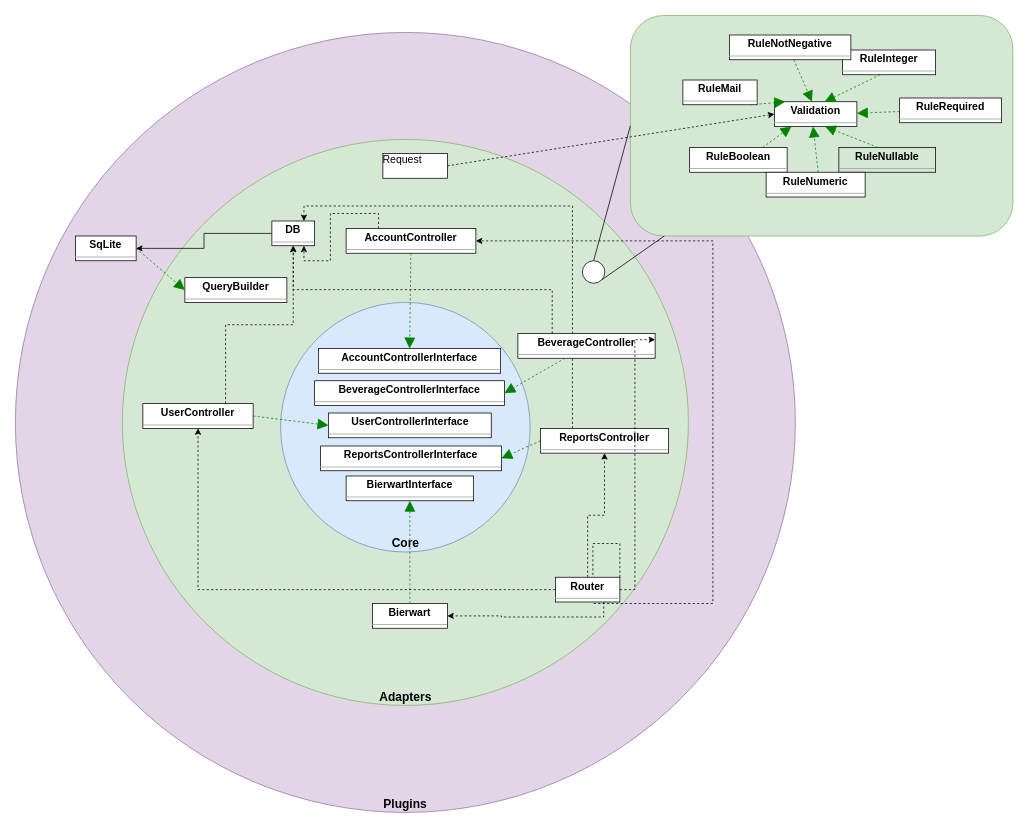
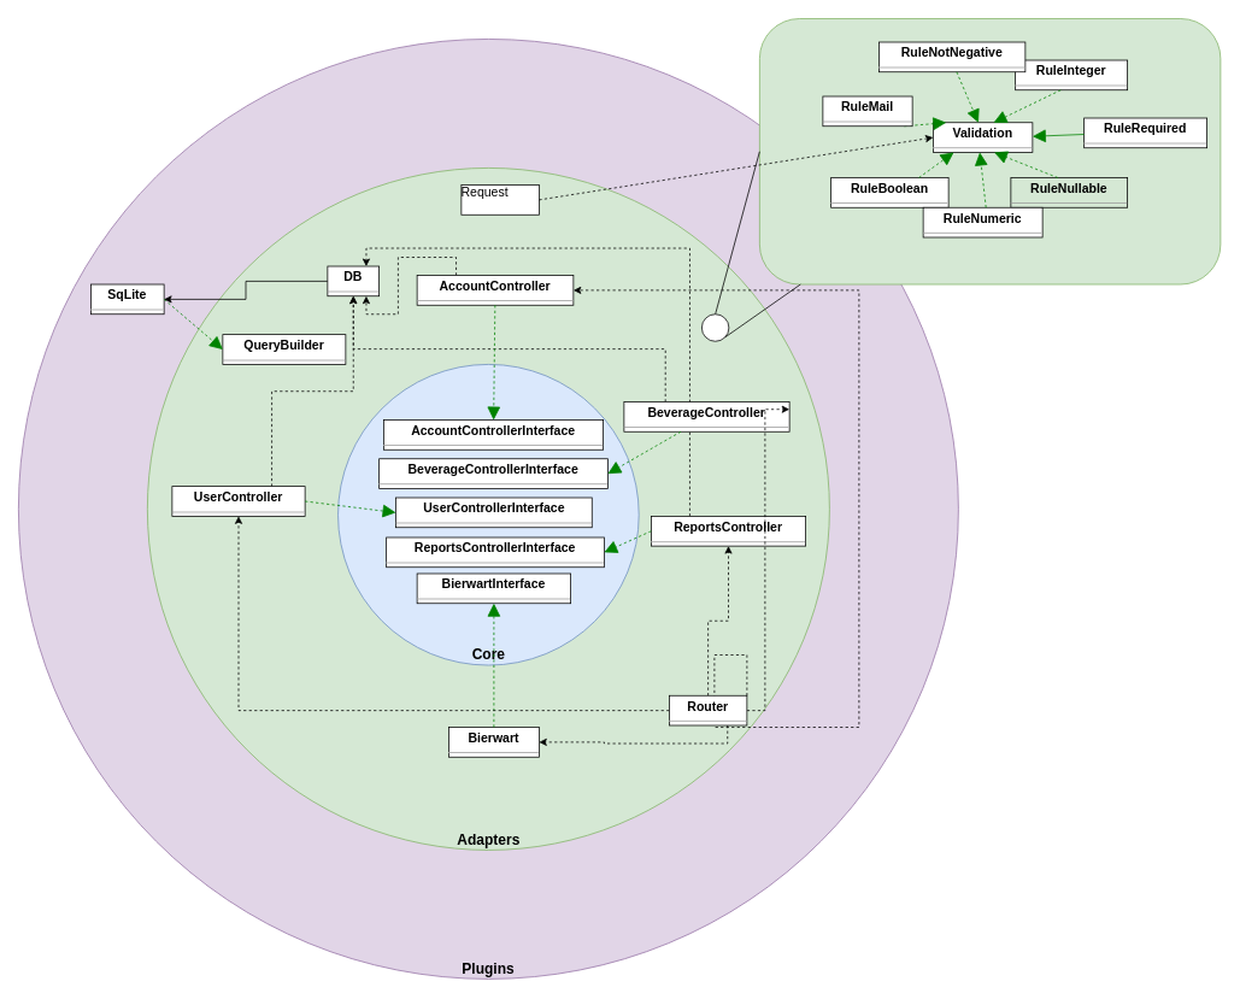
  <mxCell id="0" />
  <mxCell id="1" parent="0" />
  <mxCell id="2" value="&lt;div&gt;Plugins&lt;/div&gt;" style="ellipse;whiteSpace=wrap;html=1;aspect=fixed;fillColor=#e1d5e7;strokeColor=#9673a6;verticalAlign=bottom;fontSize=16;fontStyle=1" vertex="1" parent="1"><mxGeometry x="20" y="42.57" width="1040" height="1040" as="geometry" /></mxCell>
  <mxCell id="3" value="" style="rounded=1;whiteSpace=wrap;html=1;fontFamily=Helvetica;fontSize=16;fillColor=#d5e8d4;strokeColor=#82b366;" vertex="1" parent="1"><mxGeometry x="840" y="20" width="510" height="294" as="geometry" /></mxCell>
  <mxCell id="4" value="&lt;p style=&quot;margin:0px;margin-top:4px;text-align:center;&quot;&gt;&lt;b&gt;RuleBoolean&lt;/b&gt;&lt;/p&gt;&lt;hr size=&quot;1&quot;/&gt;" style="verticalAlign=top;align=left;overflow=fill;fontSize=14;fontFamily=Helvetica;html=1;rounded=0;shadow=0;comic=0;labelBackgroundColor=none;strokeWidth=1;" vertex="1" parent="1"><mxGeometry x="919" y="196" width="130" height="33" as="geometry" /></mxCell>
  <mxCell id="5" value="&lt;p style=&quot;margin:0px;margin-top:4px;text-align:center;&quot;&gt;&lt;b&gt;RuleInteger&lt;/b&gt;&lt;/p&gt;&lt;hr size=&quot;1&quot;/&gt;" style="verticalAlign=top;align=left;overflow=fill;fontSize=14;fontFamily=Helvetica;html=1;rounded=0;shadow=0;comic=0;labelBackgroundColor=none;strokeWidth=1;" vertex="1" parent="1"><mxGeometry x="1123" y="66" width="124" height="33" as="geometry" /></mxCell>
  <mxCell id="6" value="&lt;p style=&quot;margin:0px;margin-top:4px;text-align:center;&quot;&gt;&lt;b&gt;RuleNotNegative&lt;/b&gt;&lt;/p&gt;&lt;hr size=&quot;1&quot;/&gt;" style="verticalAlign=top;align=left;overflow=fill;fontSize=14;fontFamily=Helvetica;html=1;rounded=0;shadow=0;comic=0;labelBackgroundColor=none;strokeWidth=1;" vertex="1" parent="1"><mxGeometry x="972" y="46" width="162" height="33" as="geometry" /></mxCell>
  <mxCell id="7" value="&lt;p style=&quot;margin:0px;margin-top:4px;text-align:center;&quot;&gt;&lt;b&gt;RuleNullable&lt;/b&gt;&lt;/p&gt;&lt;hr size=&quot;1&quot;/&gt;" style="verticalAlign=top;align=left;overflow=fill;fontSize=14;fontFamily=Helvetica;html=1;rounded=0;shadow=0;comic=0;labelBackgroundColor=none;strokeWidth=1;fillColor=#d5e8d4;" vertex="1" parent="1"><mxGeometry x="1118" y="196" width="129" height="33" as="geometry" /></mxCell>
  <mxCell id="8" value="&lt;p style=&quot;margin:0px;margin-top:4px;text-align:center;&quot;&gt;&lt;b&gt;RuleNumeric&lt;/b&gt;&lt;/p&gt;&lt;hr size=&quot;1&quot;/&gt;" style="verticalAlign=top;align=left;overflow=fill;fontSize=14;fontFamily=Helvetica;html=1;rounded=0;shadow=0;comic=0;labelBackgroundColor=none;strokeWidth=1;" vertex="1" parent="1"><mxGeometry x="1021" y="229" width="132" height="33" as="geometry" /></mxCell>
  <mxCell id="9" value="&lt;p style=&quot;margin:0px;margin-top:4px;text-align:center;&quot;&gt;&lt;b&gt;RuleRequired&lt;/b&gt;&lt;/p&gt;&lt;hr size=&quot;1&quot;/&gt;" style="verticalAlign=top;align=left;overflow=fill;fontSize=14;fontFamily=Helvetica;html=1;rounded=0;shadow=0;comic=0;labelBackgroundColor=none;strokeWidth=1;" vertex="1" parent="1"><mxGeometry x="1199" y="130" width="136" height="33" as="geometry" /></mxCell>
  <mxCell id="10" value="&lt;p style=&quot;margin:0px;margin-top:4px;text-align:center;&quot;&gt;&lt;b&gt;Validation&lt;/b&gt;&lt;/p&gt;&lt;hr size=&quot;1&quot;/&gt;" style="verticalAlign=top;align=left;overflow=fill;fontSize=14;fontFamily=Helvetica;html=1;rounded=0;shadow=0;comic=0;labelBackgroundColor=none;strokeWidth=1;" vertex="1" parent="1"><mxGeometry x="1032" y="135" width="110" height="33" as="geometry" /></mxCell>
  <mxCell id="11" value="" style="html=1;rounded=1;;dashed=1;startArrow=none;endArrow=block;endSize=12;strokeColor=#008200;exitX=0.748;exitY=0.000;exitDx=0;exitDy=0;entryX=0.207;entryY=1.000;entryDx=0;entryDy=0;" edge="1" parent="1" source="4" target="10"><mxGeometry width="50" height="50" relative="1" as="geometry"><Array as="points" /></mxGeometry></mxCell>
  <mxCell id="12" value="" style="html=1;rounded=1;;dashed=1;startArrow=none;endArrow=block;endSize=12;strokeColor=#008200;exitX=0.405;exitY=1.000;exitDx=0;exitDy=0;entryX=0.608;entryY=0.001;entryDx=0;entryDy=0;" edge="1" parent="1" source="5" target="10"><mxGeometry width="50" height="50" relative="1" as="geometry"><Array as="points" /></mxGeometry></mxCell>
  <mxCell id="13" value="" style="html=1;rounded=1;;dashed=1;startArrow=none;endArrow=block;endSize=12;strokeColor=#008200;exitX=0.909;exitY=1.000;exitDx=0;exitDy=0;entryX=0.132;entryY=0.000;entryDx=0;entryDy=0;" edge="1" parent="1" source="18" target="10"><mxGeometry width="50" height="50" relative="1" as="geometry"><Array as="points" /></mxGeometry></mxCell>
  <mxCell id="14" value="" style="html=1;rounded=1;;dashed=1;startArrow=none;endArrow=block;endSize=12;strokeColor=#008200;exitX=0.531;exitY=0.999;exitDx=0;exitDy=0;entryX=0.455;entryY=0.001;entryDx=0;entryDy=0;" edge="1" parent="1" source="6" target="10"><mxGeometry width="50" height="50" relative="1" as="geometry"><Array as="points" /></mxGeometry></mxCell>
  <mxCell id="15" value="" style="html=1;rounded=1;;dashed=1;startArrow=none;endArrow=block;endSize=12;strokeColor=#008200;exitX=0.403;exitY=0.001;exitDx=0;exitDy=0;entryX=0.614;entryY=1.000;entryDx=0;entryDy=0;" edge="1" parent="1" source="7" target="10"><mxGeometry width="50" height="50" relative="1" as="geometry"><Array as="points" /></mxGeometry></mxCell>
  <mxCell id="16" value="" style="html=1;rounded=1;;dashed=1;startArrow=none;endArrow=block;endSize=12;strokeColor=#008200;exitX=0.526;exitY=0.001;exitDx=0;exitDy=0;entryX=0.469;entryY=1.000;entryDx=0;entryDy=0;" edge="1" parent="1" source="8" target="10"><mxGeometry width="50" height="50" relative="1" as="geometry"><Array as="points" /></mxGeometry></mxCell>
- <mxCell id="17" value="" style="html=1;rounded=1;;dashed=1;startArrow=none;endArrow=block;endSize=12;strokeColor=#008200;exitX=0.000;exitY=0.546;exitDx=0;exitDy=0;entryX=1.000;entryY=0.463;entryDx=0;entryDy=0;" edge="1" parent="1" source="9" target="10"><mxGeometry width="50" height="50" relative="1" as="geometry"><Array as="points" /></mxGeometry></mxCell>
+ <mxCell id="17" value="" style="html=1;rounded=1;dashed=0;startArrow=none;endArrow=block;endSize=12;strokeColor=#008200;exitX=0.000;exitY=0.546;exitDx=0;exitDy=0;entryX=1.000;entryY=0.463;entryDx=0;entryDy=0;" edge="1" parent="1" source="9" target="10"><mxGeometry width="50" height="50" relative="1" as="geometry"><Array as="points" /></mxGeometry></mxCell>
  <mxCell id="18" value="&lt;p style=&quot;margin:0px;margin-top:4px;text-align:center;&quot;&gt;&lt;b&gt;RuleMail&lt;/b&gt;&lt;/p&gt;&lt;hr size=&quot;1&quot;/&gt;" style="verticalAlign=top;align=left;overflow=fill;fontSize=14;fontFamily=Helvetica;html=1;rounded=0;shadow=0;comic=0;labelBackgroundColor=none;strokeWidth=1;" vertex="1" parent="1"><mxGeometry x="910" y="106" width="99" height="33" as="geometry" /></mxCell>
  <mxCell id="19" value="&lt;div style=&quot;font-size: 16px;&quot;&gt;Adapters&lt;/div&gt;" style="ellipse;whiteSpace=wrap;html=1;aspect=fixed;fillColor=#d5e8d4;strokeColor=#82b366;verticalAlign=bottom;fontSize=16;fontStyle=1" vertex="1" parent="1"><mxGeometry x="162.652" y="185.217" width="754.696" height="754.696" as="geometry" /></mxCell>
  <mxCell id="20" value="&lt;b&gt;&lt;font style=&quot;font-size: 16px&quot;&gt;Core&lt;/font&gt;&lt;/b&gt;" style="ellipse;whiteSpace=wrap;html=1;aspect=fixed;fillColor=#dae8fc;strokeColor=#6c8ebf;verticalAlign=bottom;" vertex="1" parent="1"><mxGeometry x="373.565" y="402.522" width="332.87" height="332.87" as="geometry" /></mxCell>
  <mxCell id="21" style="edgeStyle=orthogonalEdgeStyle;shape=connector;rounded=0;orthogonalLoop=1;jettySize=auto;html=1;exitX=0.25;exitY=0;exitDx=0;exitDy=0;entryX=0.75;entryY=0;entryDx=0;entryDy=0;dashed=1;labelBackgroundColor=default;fontFamily=Helvetica;fontSize=16;fontColor=default;endArrow=classic;strokeColor=default;" edge="1" parent="1" source="22" target="44"><mxGeometry relative="1" as="geometry" /></mxCell>
  <mxCell id="22" value="&lt;p style=&quot;margin:0px;margin-top:4px;text-align:center;&quot;&gt;&lt;b&gt;ReportsController&lt;/b&gt;&lt;/p&gt;&lt;hr size=&quot;1&quot;/&gt;" style="verticalAlign=top;align=left;overflow=fill;fontSize=14;fontFamily=Helvetica;html=1;rounded=0;shadow=0;comic=0;labelBackgroundColor=none;strokeWidth=1;" vertex="1" parent="1"><mxGeometry x="720" y="570.5" width="171" height="33" as="geometry" /></mxCell>
  <mxCell id="23" value="&lt;p style=&quot;margin:0px;margin-top:4px;text-align:center;&quot;&gt;&lt;b&gt;ReportsControllerInterface&lt;/b&gt;&lt;/p&gt;&lt;hr size=&quot;1&quot;/&gt;" style="verticalAlign=top;align=left;overflow=fill;fontSize=14;fontFamily=Helvetica;html=1;rounded=0;shadow=0;comic=0;labelBackgroundColor=none;strokeWidth=1;" vertex="1" parent="1"><mxGeometry x="427" y="594" width="241" height="33" as="geometry" /></mxCell>
  <mxCell id="24" value="" style="html=1;rounded=1;;dashed=1;startArrow=none;endArrow=block;endSize=12;strokeColor=#008200;exitX=0;exitY=0.5;exitDx=0;exitDy=0;entryX=1;entryY=0.5;entryDx=0;entryDy=0;" edge="1" parent="1" source="22" target="23"><mxGeometry width="50" height="50" relative="1" as="geometry"><Array as="points" /></mxGeometry></mxCell>
  <mxCell id="25" value="&lt;p style=&quot;margin:0px;margin-top:4px;text-align:center;&quot;&gt;&lt;b&gt;BierwartInterface&lt;/b&gt;&lt;/p&gt;&lt;hr size=&quot;1&quot;/&gt;" style="verticalAlign=top;align=left;overflow=fill;fontSize=14;fontFamily=Helvetica;html=1;rounded=0;shadow=0;comic=0;labelBackgroundColor=none;strokeWidth=1;" vertex="1" parent="1"><mxGeometry x="461" y="634" width="170" height="33" as="geometry" /></mxCell>
  <mxCell id="26" value="&lt;p style=&quot;margin:0px;margin-top:4px;text-align:center;&quot;&gt;&lt;b&gt;Bierwart&lt;/b&gt;&lt;/p&gt;&lt;hr size=&quot;1&quot;/&gt;" style="verticalAlign=top;align=left;overflow=fill;fontSize=14;fontFamily=Helvetica;html=1;rounded=0;shadow=0;comic=0;labelBackgroundColor=none;strokeWidth=1;" vertex="1" parent="1"><mxGeometry x="496" y="804" width="100" height="33" as="geometry" /></mxCell>
  <mxCell id="27" value="" style="html=1;rounded=1;;dashed=1;startArrow=none;endArrow=block;endSize=12;strokeColor=#008200;exitX=0.5;exitY=0;exitDx=0;exitDy=0;" edge="1" parent="1" source="26" target="25"><mxGeometry width="50" height="50" relative="1" as="geometry"><Array as="points" /></mxGeometry></mxCell>
  <mxCell id="28" style="edgeStyle=orthogonalEdgeStyle;shape=connector;rounded=0;orthogonalLoop=1;jettySize=auto;html=1;exitX=0.75;exitY=0;exitDx=0;exitDy=0;dashed=1;labelBackgroundColor=default;fontFamily=Helvetica;fontSize=16;fontColor=default;endArrow=classic;strokeColor=default;" edge="1" parent="1" source="29" target="44"><mxGeometry relative="1" as="geometry" /></mxCell>
  <mxCell id="29" value="&lt;p style=&quot;margin:0px;margin-top:4px;text-align:center;&quot;&gt;&lt;b&gt;UserController&lt;/b&gt;&lt;/p&gt;&lt;hr size=&quot;1&quot;/&gt;" style="verticalAlign=top;align=left;overflow=fill;fontSize=14;fontFamily=Helvetica;html=1;rounded=0;shadow=0;comic=0;labelBackgroundColor=none;strokeWidth=1;" vertex="1" parent="1"><mxGeometry x="190" y="537.5" width="147" height="33" as="geometry" /></mxCell>
  <mxCell id="30" value="&lt;p style=&quot;margin:0px;margin-top:4px;text-align:center;&quot;&gt;&lt;b&gt;UserControllerInterface&lt;/b&gt;&lt;/p&gt;&lt;hr size=&quot;1&quot;/&gt;" style="verticalAlign=top;align=left;overflow=fill;fontSize=14;fontFamily=Helvetica;html=1;rounded=0;shadow=0;comic=0;labelBackgroundColor=none;strokeWidth=1;" vertex="1" parent="1"><mxGeometry x="437.5" y="550" width="217" height="33" as="geometry" /></mxCell>
  <mxCell id="31" value="" style="html=1;rounded=1;;dashed=1;startArrow=none;endArrow=block;endSize=12;strokeColor=#008200;exitX=1.000;exitY=0.500;exitDx=0;exitDy=0;entryX=0.000;entryY=0.500;entryDx=0;entryDy=0;" edge="1" parent="1" source="29" target="30"><mxGeometry width="50" height="50" relative="1" as="geometry"><Array as="points" /></mxGeometry></mxCell>
  <mxCell id="32" style="edgeStyle=orthogonalEdgeStyle;shape=connector;rounded=0;orthogonalLoop=1;jettySize=auto;html=1;exitX=0.25;exitY=0;exitDx=0;exitDy=0;entryX=0.75;entryY=1;entryDx=0;entryDy=0;dashed=1;labelBackgroundColor=default;fontFamily=Helvetica;fontSize=16;fontColor=default;endArrow=classic;strokeColor=default;" edge="1" parent="1" source="33" target="44"><mxGeometry relative="1" as="geometry" /></mxCell>
  <mxCell id="33" value="&lt;p style=&quot;margin:0px;margin-top:4px;text-align:center;&quot;&gt;&lt;b&gt;AccountController&lt;/b&gt;&lt;/p&gt;&lt;hr size=&quot;1&quot;/&gt;" style="verticalAlign=top;align=left;overflow=fill;fontSize=14;fontFamily=Helvetica;html=1;rounded=0;shadow=0;comic=0;labelBackgroundColor=none;strokeWidth=1;" vertex="1" parent="1"><mxGeometry x="461" y="304" width="173" height="33" as="geometry" /></mxCell>
  <mxCell id="34" style="edgeStyle=orthogonalEdgeStyle;shape=connector;rounded=0;orthogonalLoop=1;jettySize=auto;html=1;exitX=0.25;exitY=0;exitDx=0;exitDy=0;dashed=1;labelBackgroundColor=default;fontFamily=Helvetica;fontSize=16;fontColor=default;endArrow=classic;strokeColor=default;" edge="1" parent="1" source="35" target="44"><mxGeometry relative="1" as="geometry" /></mxCell>
  <mxCell id="35" value="&lt;p style=&quot;margin:0px;margin-top:4px;text-align:center;&quot;&gt;&lt;b&gt;BeverageController&lt;/b&gt;&lt;/p&gt;&lt;hr size=&quot;1&quot;/&gt;" style="verticalAlign=top;align=left;overflow=fill;fontSize=14;fontFamily=Helvetica;html=1;rounded=0;shadow=0;comic=0;labelBackgroundColor=none;strokeWidth=1;" vertex="1" parent="1"><mxGeometry x="690" y="444" width="183" height="33" as="geometry" /></mxCell>
  <mxCell id="36" value="&lt;p style=&quot;margin:0px;margin-top:4px;text-align:center;&quot;&gt;&lt;b&gt;BeverageControllerInterface&lt;/b&gt;&lt;/p&gt;&lt;hr size=&quot;1&quot;/&gt;" style="verticalAlign=top;align=left;overflow=fill;fontSize=14;fontFamily=Helvetica;html=1;rounded=0;shadow=0;comic=0;labelBackgroundColor=none;strokeWidth=1;" vertex="1" parent="1"><mxGeometry x="419" y="507" width="253" height="33" as="geometry" /></mxCell>
  <mxCell id="37" value="" style="html=1;rounded=1;;dashed=1;startArrow=none;endArrow=block;endSize=12;strokeColor=#008200;entryX=1;entryY=0.5;entryDx=0;entryDy=0;" edge="1" parent="1" source="35" target="36"><mxGeometry width="50" height="50" relative="1" as="geometry"><Array as="points" /></mxGeometry></mxCell>
  <mxCell id="38" value="&lt;p style=&quot;margin:0px;margin-top:4px;text-align:center;&quot;&gt;&lt;b&gt;AccountControllerInterface&lt;/b&gt;&lt;/p&gt;&lt;hr size=&quot;1&quot;/&gt;" style="verticalAlign=top;align=left;overflow=fill;fontSize=14;fontFamily=Helvetica;html=1;rounded=0;shadow=0;comic=0;labelBackgroundColor=none;strokeWidth=1;" vertex="1" parent="1"><mxGeometry x="424" y="464" width="243" height="33" as="geometry" /></mxCell>
  <mxCell id="39" value="" style="html=1;rounded=1;;dashed=1;startArrow=none;endArrow=block;endSize=12;strokeColor=#008200;" edge="1" parent="1" source="33" target="38"><mxGeometry width="50" height="50" relative="1" as="geometry"><Array as="points" /></mxGeometry></mxCell>
  <mxCell id="40" value="&lt;p style=&quot;margin:0px;margin-top:4px;text-align:center;&quot;&gt;&lt;b&gt;QueryBuilder&lt;/b&gt;&lt;/p&gt;&lt;hr size=&quot;1&quot;/&gt;" style="verticalAlign=top;align=left;overflow=fill;fontSize=14;fontFamily=Helvetica;html=1;rounded=0;shadow=0;comic=0;labelBackgroundColor=none;strokeWidth=1;" vertex="1" parent="1"><mxGeometry x="246" y="369.52" width="136" height="33" as="geometry" /></mxCell>
  <mxCell id="41" value="&lt;p style=&quot;margin:0px;margin-top:4px;text-align:center;&quot;&gt;&lt;b&gt;SqLite&lt;/b&gt;&lt;/p&gt;&lt;hr size=&quot;1&quot;/&gt;" style="verticalAlign=top;align=left;overflow=fill;fontSize=14;fontFamily=Helvetica;html=1;rounded=0;shadow=0;comic=0;labelBackgroundColor=none;strokeWidth=1;" vertex="1" parent="1"><mxGeometry x="100" y="314" width="81" height="33" as="geometry" /></mxCell>
  <mxCell id="42" value="" style="html=1;rounded=1;;dashed=1;startArrow=none;endArrow=block;endSize=12;strokeColor=#008200;exitX=1.000;exitY=0.500;exitDx=0;exitDy=0;entryX=0.000;entryY=0.500;entryDx=0;entryDy=0;" edge="1" parent="1" source="41" target="40"><mxGeometry width="50" height="50" relative="1" as="geometry"><Array as="points" /></mxGeometry></mxCell>
  <mxCell id="43" style="edgeStyle=orthogonalEdgeStyle;rounded=0;orthogonalLoop=1;jettySize=auto;html=1;exitX=0;exitY=0.5;exitDx=0;exitDy=0;fontSize=16;" edge="1" parent="1" source="44" target="41"><mxGeometry relative="1" as="geometry" /></mxCell>
  <mxCell id="44" value="&lt;p style=&quot;margin:0px;margin-top:4px;text-align:center;&quot;&gt;&lt;b&gt;DB&lt;/b&gt;&lt;/p&gt;&lt;hr size=&quot;1&quot;/&gt;" style="verticalAlign=top;align=left;overflow=fill;fontSize=14;fontFamily=Helvetica;html=1;rounded=0;shadow=0;comic=0;labelBackgroundColor=none;strokeWidth=1;" vertex="1" parent="1"><mxGeometry x="362" y="294" width="57" height="33" as="geometry" /></mxCell>
  <mxCell id="45" style="edgeStyle=orthogonalEdgeStyle;rounded=0;orthogonalLoop=1;jettySize=auto;html=1;exitX=0.5;exitY=0;exitDx=0;exitDy=0;fontSize=16;dashed=1;" edge="1" parent="1" source="50" target="22"><mxGeometry relative="1" as="geometry" /></mxCell>
  <mxCell id="46" style="edgeStyle=orthogonalEdgeStyle;rounded=0;orthogonalLoop=1;jettySize=auto;html=1;exitX=0.75;exitY=1;exitDx=0;exitDy=0;fontSize=16;entryX=1;entryY=0.5;entryDx=0;entryDy=0;dashed=1;" edge="1" parent="1" source="50" target="26"><mxGeometry relative="1" as="geometry" /></mxCell>
  <mxCell id="47" style="edgeStyle=orthogonalEdgeStyle;rounded=0;orthogonalLoop=1;jettySize=auto;html=1;exitX=0;exitY=0.5;exitDx=0;exitDy=0;fontSize=16;dashed=1;" edge="1" parent="1" source="50" target="29"><mxGeometry relative="1" as="geometry" /></mxCell>
  <mxCell id="48" style="edgeStyle=orthogonalEdgeStyle;rounded=0;orthogonalLoop=1;jettySize=auto;html=1;exitX=1;exitY=0.5;exitDx=0;exitDy=0;entryX=1;entryY=0.25;entryDx=0;entryDy=0;fontSize=16;dashed=1;" edge="1" parent="1" source="50" target="35"><mxGeometry relative="1" as="geometry" /></mxCell>
  <mxCell id="49" style="edgeStyle=orthogonalEdgeStyle;rounded=0;orthogonalLoop=1;jettySize=auto;html=1;exitX=1;exitY=0;exitDx=0;exitDy=0;entryX=1;entryY=0.5;entryDx=0;entryDy=0;fontSize=16;dashed=1;" edge="1" parent="1" source="50" target="33"><mxGeometry relative="1" as="geometry"><Array as="points"><mxPoint x="790" y="724" /><mxPoint x="790" y="804" /><mxPoint x="950" y="804" /><mxPoint x="950" y="321" /></Array></mxGeometry></mxCell>
  <mxCell id="50" value="&lt;p style=&quot;margin:0px;margin-top:4px;text-align:center;&quot;&gt;&lt;b&gt;Router&lt;/b&gt;&lt;/p&gt;&lt;hr size=&quot;1&quot;/&gt;" style="verticalAlign=top;align=left;overflow=fill;fontSize=14;fontFamily=Helvetica;html=1;rounded=0;shadow=0;comic=0;labelBackgroundColor=none;strokeWidth=1;" vertex="1" parent="1"><mxGeometry x="740" y="769" width="86" height="33" as="geometry" /></mxCell>
  <mxCell id="51" style="shape=connector;rounded=0;orthogonalLoop=1;jettySize=auto;html=1;exitX=0;exitY=0.5;exitDx=0;exitDy=0;entryX=0.5;entryY=0;entryDx=0;entryDy=0;labelBackgroundColor=default;fontFamily=Helvetica;fontSize=16;fontColor=default;endArrow=none;strokeColor=default;endFill=0;" edge="1" parent="1" source="3" target="53"><mxGeometry relative="1" as="geometry" /></mxCell>
  <mxCell id="52" style="edgeStyle=none;shape=connector;rounded=0;orthogonalLoop=1;jettySize=auto;html=1;exitX=1;exitY=1;exitDx=0;exitDy=0;labelBackgroundColor=default;fontFamily=Helvetica;fontSize=16;fontColor=default;endArrow=none;endFill=0;strokeColor=default;" edge="1" parent="1" source="53" target="3"><mxGeometry relative="1" as="geometry" /></mxCell>
  <mxCell id="53" value="" style="ellipse;whiteSpace=wrap;html=1;aspect=fixed;fontFamily=Helvetica;fontSize=16;fontColor=default;" vertex="1" parent="1"><mxGeometry x="776" y="347" width="30" height="30" as="geometry" /></mxCell>
  <mxCell id="54" value="&lt;div&gt;Request&lt;/div&gt;" style="verticalAlign=top;align=left;overflow=fill;fontSize=14;fontFamily=Helvetica;html=1;rounded=0;shadow=0;comic=0;labelBackgroundColor=none;strokeWidth=1;" vertex="1" parent="1"><mxGeometry x="510" y="204" width="86" height="33" as="geometry" /></mxCell>
  <mxCell id="55" style="edgeStyle=none;shape=connector;rounded=0;orthogonalLoop=1;jettySize=auto;html=1;exitX=1;exitY=0.5;exitDx=0;exitDy=0;entryX=0;entryY=0.5;entryDx=0;entryDy=0;labelBackgroundColor=default;fontFamily=Helvetica;fontSize=16;fontColor=default;endArrow=classic;endFill=1;strokeColor=default;dashed=1;" edge="1" parent="1" source="54" target="10"><mxGeometry relative="1" as="geometry" /></mxCell>
